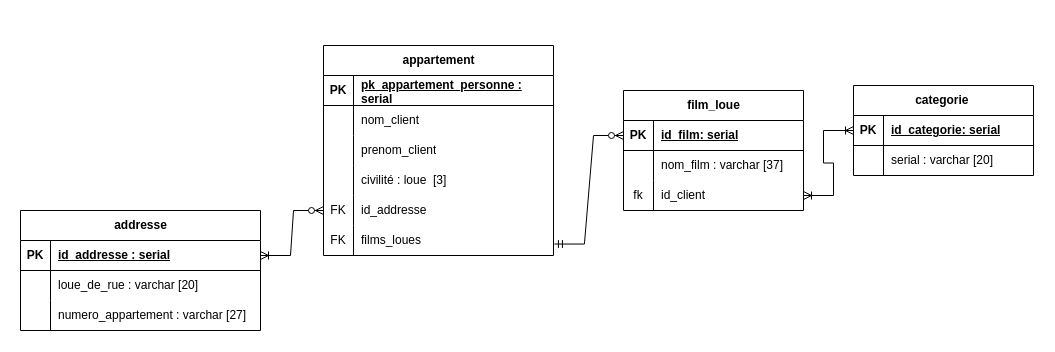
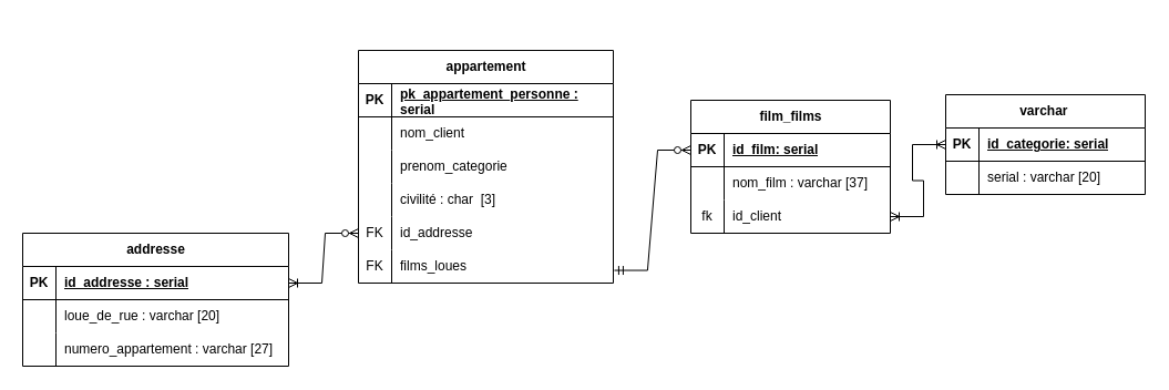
  <mxCell id="0" />
  <mxCell id="1" parent="0" />
- <mxCell id="2" value="film_loue" style="shape=table;startSize=30;container=1;collapsible=1;childLayout=tableLayout;fixedRows=1;rowLines=0;fontStyle=1;align=center;resizeLast=1;html=1;" parent="1" vertex="1"><mxGeometry x="623" y="90" width="180" height="120" as="geometry" /></mxCell>
+ <mxCell id="2" value="film_films" style="shape=table;startSize=30;container=1;collapsible=1;childLayout=tableLayout;fixedRows=1;rowLines=0;fontStyle=1;align=center;resizeLast=1;html=1;" parent="1" vertex="1"><mxGeometry x="623" y="90" width="180" height="120" as="geometry" /></mxCell>
  <mxCell id="3" value="" style="shape=tableRow;horizontal=0;startSize=0;swimlaneHead=0;swimlaneBody=0;fillColor=none;collapsible=0;dropTarget=0;points=[[0,0.5],[1,0.5]];portConstraint=eastwest;top=0;left=0;right=0;bottom=1;" parent="2" vertex="1"><mxGeometry y="30" width="180" height="30" as="geometry" /></mxCell>
  <mxCell id="4" value="PK" style="shape=partialRectangle;connectable=0;fillColor=none;top=0;left=0;bottom=0;right=0;fontStyle=1;overflow=hidden;whiteSpace=wrap;html=1;" parent="3" vertex="1"><mxGeometry width="30" height="30" as="geometry"><mxRectangle width="30" height="30" as="alternateBounds" /></mxGeometry></mxCell>
  <mxCell id="5" value="id_film: serial" style="shape=partialRectangle;connectable=0;fillColor=none;top=0;left=0;bottom=0;right=0;align=left;spacingLeft=6;fontStyle=5;overflow=hidden;whiteSpace=wrap;html=1;" parent="3" vertex="1"><mxGeometry x="30" width="150" height="30" as="geometry"><mxRectangle width="150" height="30" as="alternateBounds" /></mxGeometry></mxCell>
  <mxCell id="6" value="" style="shape=tableRow;horizontal=0;startSize=0;swimlaneHead=0;swimlaneBody=0;fillColor=none;collapsible=0;dropTarget=0;points=[[0,0.5],[1,0.5]];portConstraint=eastwest;top=0;left=0;right=0;bottom=0;" parent="2" vertex="1"><mxGeometry y="60" width="180" height="30" as="geometry" /></mxCell>
  <mxCell id="7" value="" style="shape=partialRectangle;connectable=0;fillColor=none;top=0;left=0;bottom=0;right=0;editable=1;overflow=hidden;whiteSpace=wrap;html=1;" parent="6" vertex="1"><mxGeometry width="30" height="30" as="geometry"><mxRectangle width="30" height="30" as="alternateBounds" /></mxGeometry></mxCell>
  <mxCell id="8" value="nom_film : varchar [37]" style="shape=partialRectangle;connectable=0;fillColor=none;top=0;left=0;bottom=0;right=0;align=left;spacingLeft=6;overflow=hidden;whiteSpace=wrap;html=1;" parent="6" vertex="1"><mxGeometry x="30" width="150" height="30" as="geometry"><mxRectangle width="150" height="30" as="alternateBounds" /></mxGeometry></mxCell>
  <mxCell id="9" value="" style="shape=tableRow;horizontal=0;startSize=0;swimlaneHead=0;swimlaneBody=0;fillColor=none;collapsible=0;dropTarget=0;points=[[0,0.5],[1,0.5]];portConstraint=eastwest;top=0;left=0;right=0;bottom=0;" parent="2" vertex="1"><mxGeometry y="90" width="180" height="30" as="geometry" /></mxCell>
  <mxCell id="10" value="fk" style="shape=partialRectangle;connectable=0;fillColor=none;top=0;left=0;bottom=0;right=0;editable=1;overflow=hidden;whiteSpace=wrap;html=1;" parent="9" vertex="1"><mxGeometry width="30" height="30" as="geometry"><mxRectangle width="30" height="30" as="alternateBounds" /></mxGeometry></mxCell>
  <mxCell id="11" value="id_client" style="shape=partialRectangle;connectable=0;fillColor=none;top=0;left=0;bottom=0;right=0;align=left;spacingLeft=6;overflow=hidden;whiteSpace=wrap;html=1;" parent="9" vertex="1"><mxGeometry x="30" width="150" height="30" as="geometry"><mxRectangle width="150" height="30" as="alternateBounds" /></mxGeometry></mxCell>
  <mxCell id="12" value="appartement" style="shape=table;startSize=30;container=1;collapsible=1;childLayout=tableLayout;fixedRows=1;rowLines=0;fontStyle=1;align=center;resizeLast=1;html=1;" parent="1" vertex="1"><mxGeometry x="323" y="45" width="230" height="210" as="geometry" /></mxCell>
  <mxCell id="13" value="" style="shape=tableRow;horizontal=0;startSize=0;swimlaneHead=0;swimlaneBody=0;fillColor=none;collapsible=0;dropTarget=0;points=[[0,0.5],[1,0.5]];portConstraint=eastwest;top=0;left=0;right=0;bottom=1;" parent="12" vertex="1"><mxGeometry y="30" width="230" height="30" as="geometry" /></mxCell>
  <mxCell id="14" value="PK" style="shape=partialRectangle;connectable=0;fillColor=none;top=0;left=0;bottom=0;right=0;fontStyle=1;overflow=hidden;whiteSpace=wrap;html=1;" parent="13" vertex="1"><mxGeometry width="30" height="30" as="geometry"><mxRectangle width="30" height="30" as="alternateBounds" /></mxGeometry></mxCell>
  <mxCell id="15" value="pk_appartement_personne : serial" style="shape=partialRectangle;connectable=0;fillColor=none;top=0;left=0;bottom=0;right=0;align=left;spacingLeft=6;fontStyle=5;overflow=hidden;whiteSpace=wrap;html=1;" parent="13" vertex="1"><mxGeometry x="30" width="200" height="30" as="geometry"><mxRectangle width="200" height="30" as="alternateBounds" /></mxGeometry></mxCell>
  <mxCell id="16" style="shape=tableRow;horizontal=0;startSize=0;swimlaneHead=0;swimlaneBody=0;fillColor=none;collapsible=0;dropTarget=0;points=[[0,0.5],[1,0.5]];portConstraint=eastwest;top=0;left=0;right=0;bottom=0;" parent="12" vertex="1"><mxGeometry y="60" width="230" height="30" as="geometry" /></mxCell>
  <mxCell id="17" value="" style="shape=partialRectangle;connectable=0;fillColor=none;top=0;left=0;bottom=0;right=0;editable=1;overflow=hidden;whiteSpace=wrap;html=1;" parent="16" vertex="1"><mxGeometry width="30" height="30" as="geometry"><mxRectangle width="30" height="30" as="alternateBounds" /></mxGeometry></mxCell>
  <mxCell id="18" value="nom_client" style="shape=partialRectangle;connectable=0;fillColor=none;top=0;left=0;bottom=0;right=0;align=left;spacingLeft=6;overflow=hidden;whiteSpace=wrap;html=1;" parent="16" vertex="1"><mxGeometry x="30" width="200" height="30" as="geometry"><mxRectangle width="200" height="30" as="alternateBounds" /></mxGeometry></mxCell>
  <mxCell id="19" style="shape=tableRow;horizontal=0;startSize=0;swimlaneHead=0;swimlaneBody=0;fillColor=none;collapsible=0;dropTarget=0;points=[[0,0.5],[1,0.5]];portConstraint=eastwest;top=0;left=0;right=0;bottom=0;" parent="12" vertex="1"><mxGeometry y="90" width="230" height="30" as="geometry" /></mxCell>
  <mxCell id="20" style="shape=partialRectangle;connectable=0;fillColor=none;top=0;left=0;bottom=0;right=0;editable=1;overflow=hidden;whiteSpace=wrap;html=1;" parent="19" vertex="1"><mxGeometry width="30" height="30" as="geometry"><mxRectangle width="30" height="30" as="alternateBounds" /></mxGeometry></mxCell>
- <mxCell id="21" value="prenom_client" style="shape=partialRectangle;connectable=0;fillColor=none;top=0;left=0;bottom=0;right=0;align=left;spacingLeft=6;overflow=hidden;whiteSpace=wrap;html=1;" parent="19" vertex="1"><mxGeometry x="30" width="200" height="30" as="geometry"><mxRectangle width="200" height="30" as="alternateBounds" /></mxGeometry></mxCell>
+ <mxCell id="21" value="prenom_categorie" style="shape=partialRectangle;connectable=0;fillColor=none;top=0;left=0;bottom=0;right=0;align=left;spacingLeft=6;overflow=hidden;whiteSpace=wrap;html=1;" parent="19" vertex="1"><mxGeometry x="30" width="200" height="30" as="geometry"><mxRectangle width="200" height="30" as="alternateBounds" /></mxGeometry></mxCell>
  <mxCell id="22" value="" style="shape=tableRow;horizontal=0;startSize=0;swimlaneHead=0;swimlaneBody=0;fillColor=none;collapsible=0;dropTarget=0;points=[[0,0.5],[1,0.5]];portConstraint=eastwest;top=0;left=0;right=0;bottom=0;" parent="12" vertex="1"><mxGeometry y="120" width="230" height="30" as="geometry" /></mxCell>
  <mxCell id="23" value="" style="shape=partialRectangle;connectable=0;fillColor=none;top=0;left=0;bottom=0;right=0;editable=1;overflow=hidden;whiteSpace=wrap;html=1;" parent="22" vertex="1"><mxGeometry width="30" height="30" as="geometry"><mxRectangle width="30" height="30" as="alternateBounds" /></mxGeometry></mxCell>
- <mxCell id="24" value="civilité : loue&amp;nbsp; [3]" style="shape=partialRectangle;connectable=0;fillColor=none;top=0;left=0;bottom=0;right=0;align=left;spacingLeft=6;overflow=hidden;whiteSpace=wrap;html=1;" parent="22" vertex="1"><mxGeometry x="30" width="200" height="30" as="geometry"><mxRectangle width="200" height="30" as="alternateBounds" /></mxGeometry></mxCell>
+ <mxCell id="24" value="civilité : char&amp;nbsp; [3]" style="shape=partialRectangle;connectable=0;fillColor=none;top=0;left=0;bottom=0;right=0;align=left;spacingLeft=6;overflow=hidden;whiteSpace=wrap;html=1;" parent="22" vertex="1"><mxGeometry x="30" width="200" height="30" as="geometry"><mxRectangle width="200" height="30" as="alternateBounds" /></mxGeometry></mxCell>
  <mxCell id="25" value="" style="shape=tableRow;horizontal=0;startSize=0;swimlaneHead=0;swimlaneBody=0;fillColor=none;collapsible=0;dropTarget=0;points=[[0,0.5],[1,0.5]];portConstraint=eastwest;top=0;left=0;right=0;bottom=0;" parent="12" vertex="1"><mxGeometry y="150" width="230" height="30" as="geometry" /></mxCell>
  <mxCell id="26" value="FK" style="shape=partialRectangle;connectable=0;fillColor=none;top=0;left=0;bottom=0;right=0;editable=1;overflow=hidden;whiteSpace=wrap;html=1;" parent="25" vertex="1"><mxGeometry width="30" height="30" as="geometry"><mxRectangle width="30" height="30" as="alternateBounds" /></mxGeometry></mxCell>
  <mxCell id="27" value="id_addresse" style="shape=partialRectangle;connectable=0;fillColor=none;top=0;left=0;bottom=0;right=0;align=left;spacingLeft=6;overflow=hidden;whiteSpace=wrap;html=1;" parent="25" vertex="1"><mxGeometry x="30" width="200" height="30" as="geometry"><mxRectangle width="200" height="30" as="alternateBounds" /></mxGeometry></mxCell>
  <mxCell id="28" value="" style="shape=tableRow;horizontal=0;startSize=0;swimlaneHead=0;swimlaneBody=0;fillColor=none;collapsible=0;dropTarget=0;points=[[0,0.5],[1,0.5]];portConstraint=eastwest;top=0;left=0;right=0;bottom=0;" parent="12" vertex="1"><mxGeometry y="180" width="230" height="30" as="geometry" /></mxCell>
  <mxCell id="29" value="FK" style="shape=partialRectangle;connectable=0;fillColor=none;top=0;left=0;bottom=0;right=0;editable=1;overflow=hidden;whiteSpace=wrap;html=1;" parent="28" vertex="1"><mxGeometry width="30" height="30" as="geometry"><mxRectangle width="30" height="30" as="alternateBounds" /></mxGeometry></mxCell>
  <mxCell id="30" value="films_loues" style="shape=partialRectangle;connectable=0;fillColor=none;top=0;left=0;bottom=0;right=0;align=left;spacingLeft=6;overflow=hidden;whiteSpace=wrap;html=1;" parent="28" vertex="1"><mxGeometry x="30" width="200" height="30" as="geometry"><mxRectangle width="200" height="30" as="alternateBounds" /></mxGeometry></mxCell>
  <mxCell id="31" value="" style="edgeStyle=entityRelationEdgeStyle;fontSize=12;html=1;endArrow=ERzeroToMany;startArrow=ERmandOne;rounded=0;exitX=1.004;exitY=0.618;exitDx=0;exitDy=0;entryX=0;entryY=0.5;entryDx=0;entryDy=0;exitPerimeter=0;" parent="1" source="28" target="3" edge="1"><mxGeometry width="100" height="100" relative="1" as="geometry"><mxPoint x="701" y="-80" as="sourcePoint" /><mxPoint x="723" y="145" as="targetPoint" /><Array as="points"><mxPoint x="483" y="20" /><mxPoint x="543" y="20" /><mxPoint x="523" y="60" /><mxPoint y="40" x="553" /></Array></mxGeometry></mxCell>
  <mxCell id="32" value="" style="edgeStyle=entityRelationEdgeStyle;fontSize=12;html=1;endArrow=ERoneToMany;startArrow=ERzeroToMany;rounded=0;entryX=1;entryY=0.5;entryDx=0;entryDy=0;exitX=0;exitY=0.5;exitDx=0;exitDy=0;" parent="1" source="25" target="42" edge="1"><mxGeometry width="100" height="100" relative="1" as="geometry"><mxPoint x="743" y="295" as="sourcePoint" /><mxPoint x="823" y="570" as="targetPoint" /></mxGeometry></mxCell>
- <mxCell id="33" value="categorie&amp;nbsp;" style="shape=table;startSize=30;container=1;collapsible=1;childLayout=tableLayout;fixedRows=1;rowLines=0;fontStyle=1;align=center;resizeLast=1;html=1;" parent="1" vertex="1"><mxGeometry x="853" y="85" width="180" height="90" as="geometry" /></mxCell>
+ <mxCell id="33" value="varchar&amp;nbsp;" style="shape=table;startSize=30;container=1;collapsible=1;childLayout=tableLayout;fixedRows=1;rowLines=0;fontStyle=1;align=center;resizeLast=1;html=1;" parent="1" vertex="1"><mxGeometry x="853" y="85" width="180" height="90" as="geometry" /></mxCell>
  <mxCell id="34" value="" style="shape=tableRow;horizontal=0;startSize=0;swimlaneHead=0;swimlaneBody=0;fillColor=none;collapsible=0;dropTarget=0;points=[[0,0.5],[1,0.5]];portConstraint=eastwest;top=0;left=0;right=0;bottom=1;" parent="33" vertex="1"><mxGeometry y="30" width="180" height="30" as="geometry" /></mxCell>
  <mxCell id="35" value="PK" style="shape=partialRectangle;connectable=0;fillColor=none;top=0;left=0;bottom=0;right=0;fontStyle=1;overflow=hidden;whiteSpace=wrap;html=1;" parent="34" vertex="1"><mxGeometry width="30" height="30" as="geometry"><mxRectangle width="30" height="30" as="alternateBounds" /></mxGeometry></mxCell>
  <mxCell id="36" value="id_categorie: serial" style="shape=partialRectangle;connectable=0;fillColor=none;top=0;left=0;bottom=0;right=0;align=left;spacingLeft=6;fontStyle=5;overflow=hidden;whiteSpace=wrap;html=1;" parent="34" vertex="1"><mxGeometry x="30" width="150" height="30" as="geometry"><mxRectangle width="150" height="30" as="alternateBounds" /></mxGeometry></mxCell>
  <mxCell id="37" value="" style="shape=tableRow;horizontal=0;startSize=0;swimlaneHead=0;swimlaneBody=0;fillColor=none;collapsible=0;dropTarget=0;points=[[0,0.5],[1,0.5]];portConstraint=eastwest;top=0;left=0;right=0;bottom=0;" parent="33" vertex="1"><mxGeometry y="60" width="180" height="30" as="geometry" /></mxCell>
  <mxCell id="38" value="" style="shape=partialRectangle;connectable=0;fillColor=none;top=0;left=0;bottom=0;right=0;editable=1;overflow=hidden;whiteSpace=wrap;html=1;" parent="37" vertex="1"><mxGeometry width="30" height="30" as="geometry"><mxRectangle width="30" height="30" as="alternateBounds" /></mxGeometry></mxCell>
  <mxCell id="39" value="serial : varchar [20]&amp;nbsp;" style="shape=partialRectangle;connectable=0;fillColor=none;top=0;left=0;bottom=0;right=0;align=left;spacingLeft=6;overflow=hidden;whiteSpace=wrap;html=1;" parent="37" vertex="1"><mxGeometry x="30" width="150" height="30" as="geometry"><mxRectangle width="150" height="30" as="alternateBounds" /></mxGeometry></mxCell>
  <mxCell id="40" value="" style="edgeStyle=entityRelationEdgeStyle;fontSize=12;html=1;endArrow=ERoneToMany;startArrow=ERoneToMany;rounded=0;entryX=0;entryY=0.5;entryDx=0;entryDy=0;exitX=1;exitY=0.5;exitDx=0;exitDy=0;endFill=0;startFill=0;" parent="1" source="9" target="34" edge="1"><mxGeometry width="100" height="100" relative="1" as="geometry"><mxPoint x="703" y="275" as="sourcePoint" /><mxPoint x="933" y="215" as="targetPoint" /></mxGeometry></mxCell>
  <mxCell id="41" value="addresse" style="shape=table;startSize=30;container=1;collapsible=1;childLayout=tableLayout;fixedRows=1;rowLines=0;fontStyle=1;align=center;resizeLast=1;html=1;" vertex="1" parent="1"><mxGeometry x="20" y="210" width="240" height="120" as="geometry" /></mxCell>
  <mxCell id="42" value="" style="shape=tableRow;horizontal=0;startSize=0;swimlaneHead=0;swimlaneBody=0;fillColor=none;collapsible=0;dropTarget=0;points=[[0,0.5],[1,0.5]];portConstraint=eastwest;top=0;left=0;right=0;bottom=1;" vertex="1" parent="41"><mxGeometry y="30" width="240" height="30" as="geometry" /></mxCell>
  <mxCell id="43" value="PK" style="shape=partialRectangle;connectable=0;fillColor=none;top=0;left=0;bottom=0;right=0;fontStyle=1;overflow=hidden;whiteSpace=wrap;html=1;" vertex="1" parent="42"><mxGeometry width="30" height="30" as="geometry"><mxRectangle width="30" height="30" as="alternateBounds" /></mxGeometry></mxCell>
  <mxCell id="44" value="id_addresse : serial" style="shape=partialRectangle;connectable=0;fillColor=none;top=0;left=0;bottom=0;right=0;align=left;spacingLeft=6;fontStyle=5;overflow=hidden;whiteSpace=wrap;html=1;" vertex="1" parent="42"><mxGeometry x="30" width="210" height="30" as="geometry"><mxRectangle width="210" height="30" as="alternateBounds" /></mxGeometry></mxCell>
  <mxCell id="45" value="" style="shape=tableRow;horizontal=0;startSize=0;swimlaneHead=0;swimlaneBody=0;fillColor=none;collapsible=0;dropTarget=0;points=[[0,0.5],[1,0.5]];portConstraint=eastwest;top=0;left=0;right=0;bottom=0;" vertex="1" parent="41"><mxGeometry y="60" width="240" height="30" as="geometry" /></mxCell>
  <mxCell id="46" value="" style="shape=partialRectangle;connectable=0;fillColor=none;top=0;left=0;bottom=0;right=0;editable=1;overflow=hidden;whiteSpace=wrap;html=1;" vertex="1" parent="45"><mxGeometry width="30" height="30" as="geometry"><mxRectangle width="30" height="30" as="alternateBounds" /></mxGeometry></mxCell>
  <mxCell id="47" value="loue_de_rue : varchar [20]" style="shape=partialRectangle;connectable=0;fillColor=none;top=0;left=0;bottom=0;right=0;align=left;spacingLeft=6;overflow=hidden;whiteSpace=wrap;html=1;" vertex="1" parent="45"><mxGeometry x="30" width="210" height="30" as="geometry"><mxRectangle width="210" height="30" as="alternateBounds" /></mxGeometry></mxCell>
  <mxCell id="48" value="" style="shape=tableRow;horizontal=0;startSize=0;swimlaneHead=0;swimlaneBody=0;fillColor=none;collapsible=0;dropTarget=0;points=[[0,0.5],[1,0.5]];portConstraint=eastwest;top=0;left=0;right=0;bottom=0;" vertex="1" parent="41"><mxGeometry y="90" width="240" height="30" as="geometry" /></mxCell>
  <mxCell id="49" value="" style="shape=partialRectangle;connectable=0;fillColor=none;top=0;left=0;bottom=0;right=0;editable=1;overflow=hidden;whiteSpace=wrap;html=1;" vertex="1" parent="48"><mxGeometry width="30" height="30" as="geometry"><mxRectangle width="30" height="30" as="alternateBounds" /></mxGeometry></mxCell>
  <mxCell id="50" value="numero_appartement : varchar [27]" style="shape=partialRectangle;connectable=0;fillColor=none;top=0;left=0;bottom=0;right=0;align=left;spacingLeft=6;overflow=hidden;whiteSpace=wrap;html=1;" vertex="1" parent="48"><mxGeometry x="30" width="210" height="30" as="geometry"><mxRectangle width="210" height="30" as="alternateBounds" /></mxGeometry></mxCell>
